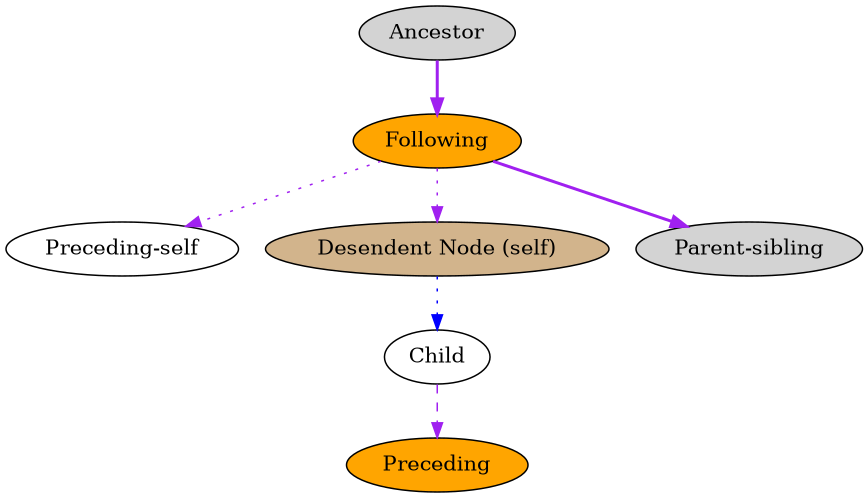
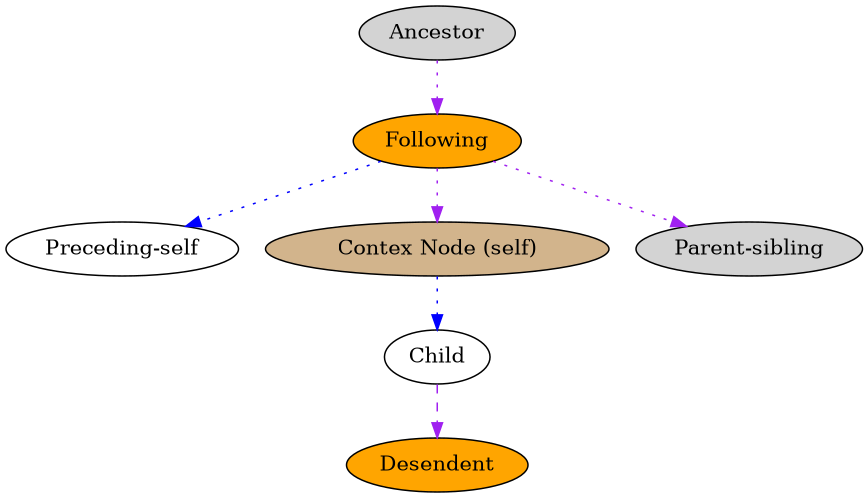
  digraph {
    node [fillcolor=lightgrey style=filled]
    edge [color=purple style=dotted]
    n1 [label=Ancestor]
    n2 [fillcolor=orange label=Following]
    n3 [fillcolor=white label="Preceding-self"]
-   n4 [fillcolor=tan label="Desendent Node (self)"]
+   n4 [fillcolor=tan label="Contex Node (self)"]
    n5 [label="Parent-sibling"]
    n6 [fillcolor=white label=Child]
-   n7 [fillcolor=orange label=Preceding]
-   n1 -> n2 [style=bold]
-   n2 -> n3
+   n7 [fillcolor=orange label=Desendent]
+   n1 -> n2
+   n2 -> n3 [color=blue]
    n2 -> n4
-   n2 -> n5 [style=bold]
+   n2 -> n5
    n4 -> n6 [color=blue]
    n6 -> n7 [style=dashed]
  }
